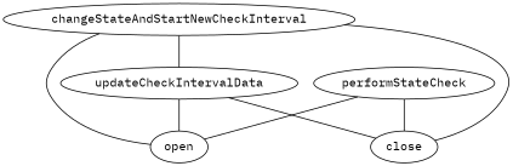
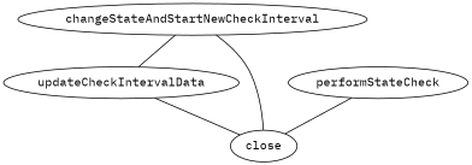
  strict graph {
    fontname="IBM Plex Mono"
    node [fontname="IBM Plex Mono"]
    edge [fontname="IBM Plex Mono"]
    changeStateAndStartNewCheckInterval
    updateCheckIntervalData
    close
-   open
    performStateCheck
    changeStateAndStartNewCheckInterval -- updateCheckIntervalData
    changeStateAndStartNewCheckInterval -- close
-   changeStateAndStartNewCheckInterval -- open
    updateCheckIntervalData -- close
-   updateCheckIntervalData -- open
    performStateCheck -- close
-   performStateCheck -- open
  }
